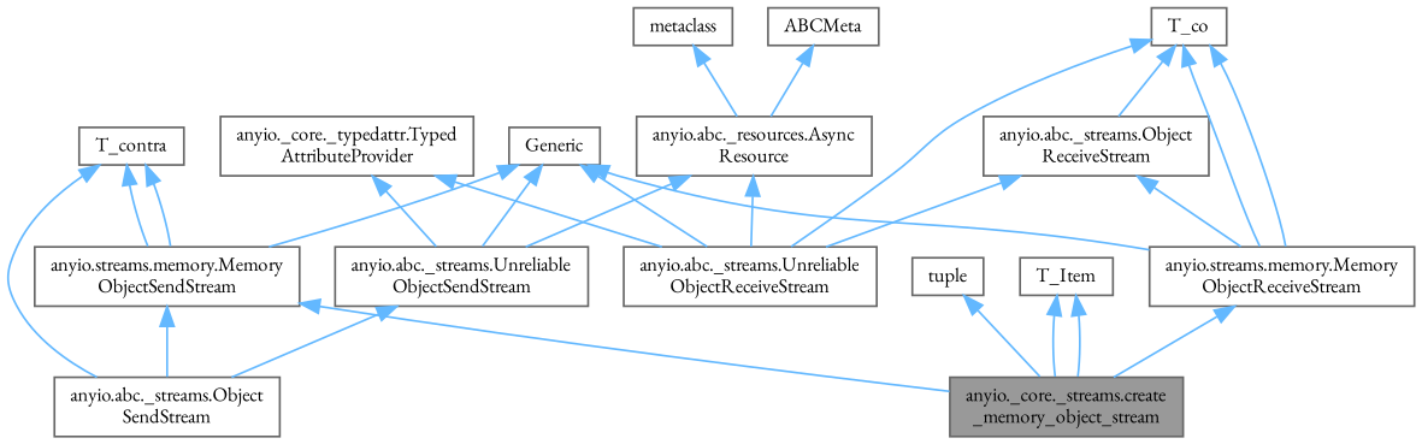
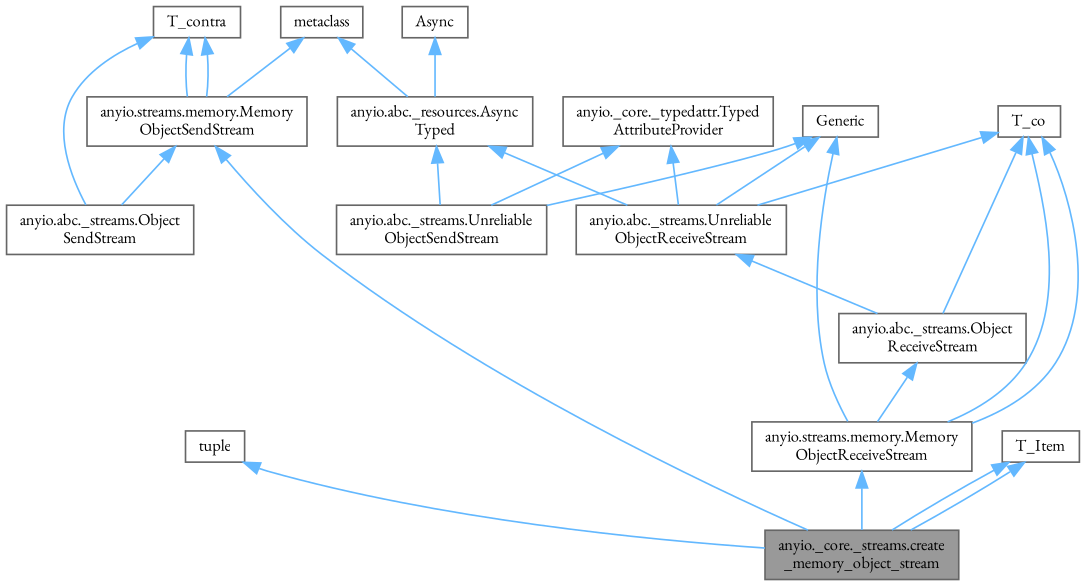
  digraph {
    fontname="EB Garamond"
    rankdir=TB
    node [color=gray40 fillcolor=white fontname="EB Garamond" fontsize=10 shape=box style=filled]
    edge [color=steelblue1 dir=back fontname="EB Garamond" fontsize=10 labelfontname=Helvetica labelfontsize=10 style=solid]
    n1 [fillcolor=grey60 fontcolor=black height=0.2 label="anyio._core._streams.create\l_memory_object_stream" width=0.4]
    n2 [height=0.2 label=tuple width=0.4]
    n3 [height=0.2 label="anyio.streams.memory.Memory\lObjectSendStream" width=0.4]
    n4 [height=0.2 label="anyio.abc._streams.Object\lSendStream" width=0.4]
    n5 [height=0.2 label=Generic width=0.4]
    n6 [height=0.2 label="anyio.abc._streams.Unreliable\lObjectSendStream" width=0.4]
    n7 [height=0.2 label="anyio.streams.memory.Memory\lObjectReceiveStream" width=0.4]
    n8 [height=0.2 label="anyio.abc._streams.Unreliable\lObjectReceiveStream" width=0.4]
    n9 [height=0.2 label="anyio.abc._streams.Object\lReceiveStream" width=0.4]
    n10 [height=0.2 label=T_contra width=0.4]
-   n11 [height=0.2 label="anyio.abc._resources.Async\lResource" width=0.4]
+   n11 [height=0.2 label="anyio.abc._resources.Async\lTyped" width=0.4]
    n12 [height=0.2 label=metaclass width=0.4]
-   n13 [height=0.2 label=ABCMeta width=0.4]
+   n13 [height=0.2 label=Async width=0.4]
    n14 [height=0.2 label="anyio._core._typedattr.Typed\lAttributeProvider" width=0.4]
    n15 [height=0.2 label=T_Item width=0.4]
    n16 [height=0.2 label=T_co width=0.4]
    n2 -> n1
    n3 -> n1
    n3 -> n4
-   n5 -> n3
+   n12 -> n3
    n5 -> n6
    n5 -> n7
    n5 -> n8
-   n6 -> n4
    n7 -> n1
-   n9 -> n8
+   n8 -> n9
    n9 -> n7
    n10 -> n3
    n10 -> n3
    n10 -> n4
    n11 -> n6
    n11 -> n8
    n12 -> n11
    n13 -> n11
    n14 -> n6
    n14 -> n8
    n15 -> n1
    n15 -> n1
    n16 -> n7
    n16 -> n7
    n16 -> n8
    n16 -> n9
  }
